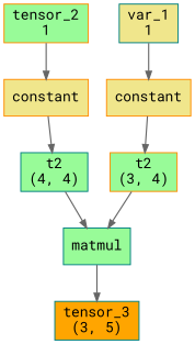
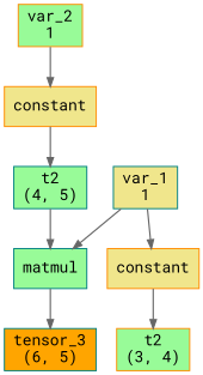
  digraph {
    fontname="Roboto Mono"
    rankdir=TB
    node [color=darkorange fillcolor=palegreen fontname="Roboto Mono" labeljust=l shape=box style=filled]
    edge [arrowsize=0.8 color=gray40 fontname="Roboto Mono" penwidth=1.2]
    n1 [label="t2\n(3, 4)"]
    n2 [color=teal label=matmul]
-   n3 [color=teal fillcolor=orange label="tensor_3\n(3, 5)"]
+   n3 [color=teal fillcolor=orange label="tensor_3\n(6, 5)"]
    n4 [fillcolor=khaki label=constant]
    n5 [color=teal fillcolor=khaki label="var_1\n1"]
-   n6 [color=teal label="t2\n(4, 4)"]
+   n6 [color=teal label="t2\n(4, 5)"]
    n7 [fillcolor=khaki label=constant]
-   n8 [label="tensor_2\n1"]
-   n1 -> n2
+   n8 [label="var_2\n1"]
+   n5 -> n2
    n2 -> n3
    n4 -> n1
    n5 -> n4
    n6 -> n2
    n7 -> n6
    n8 -> n7
  }
